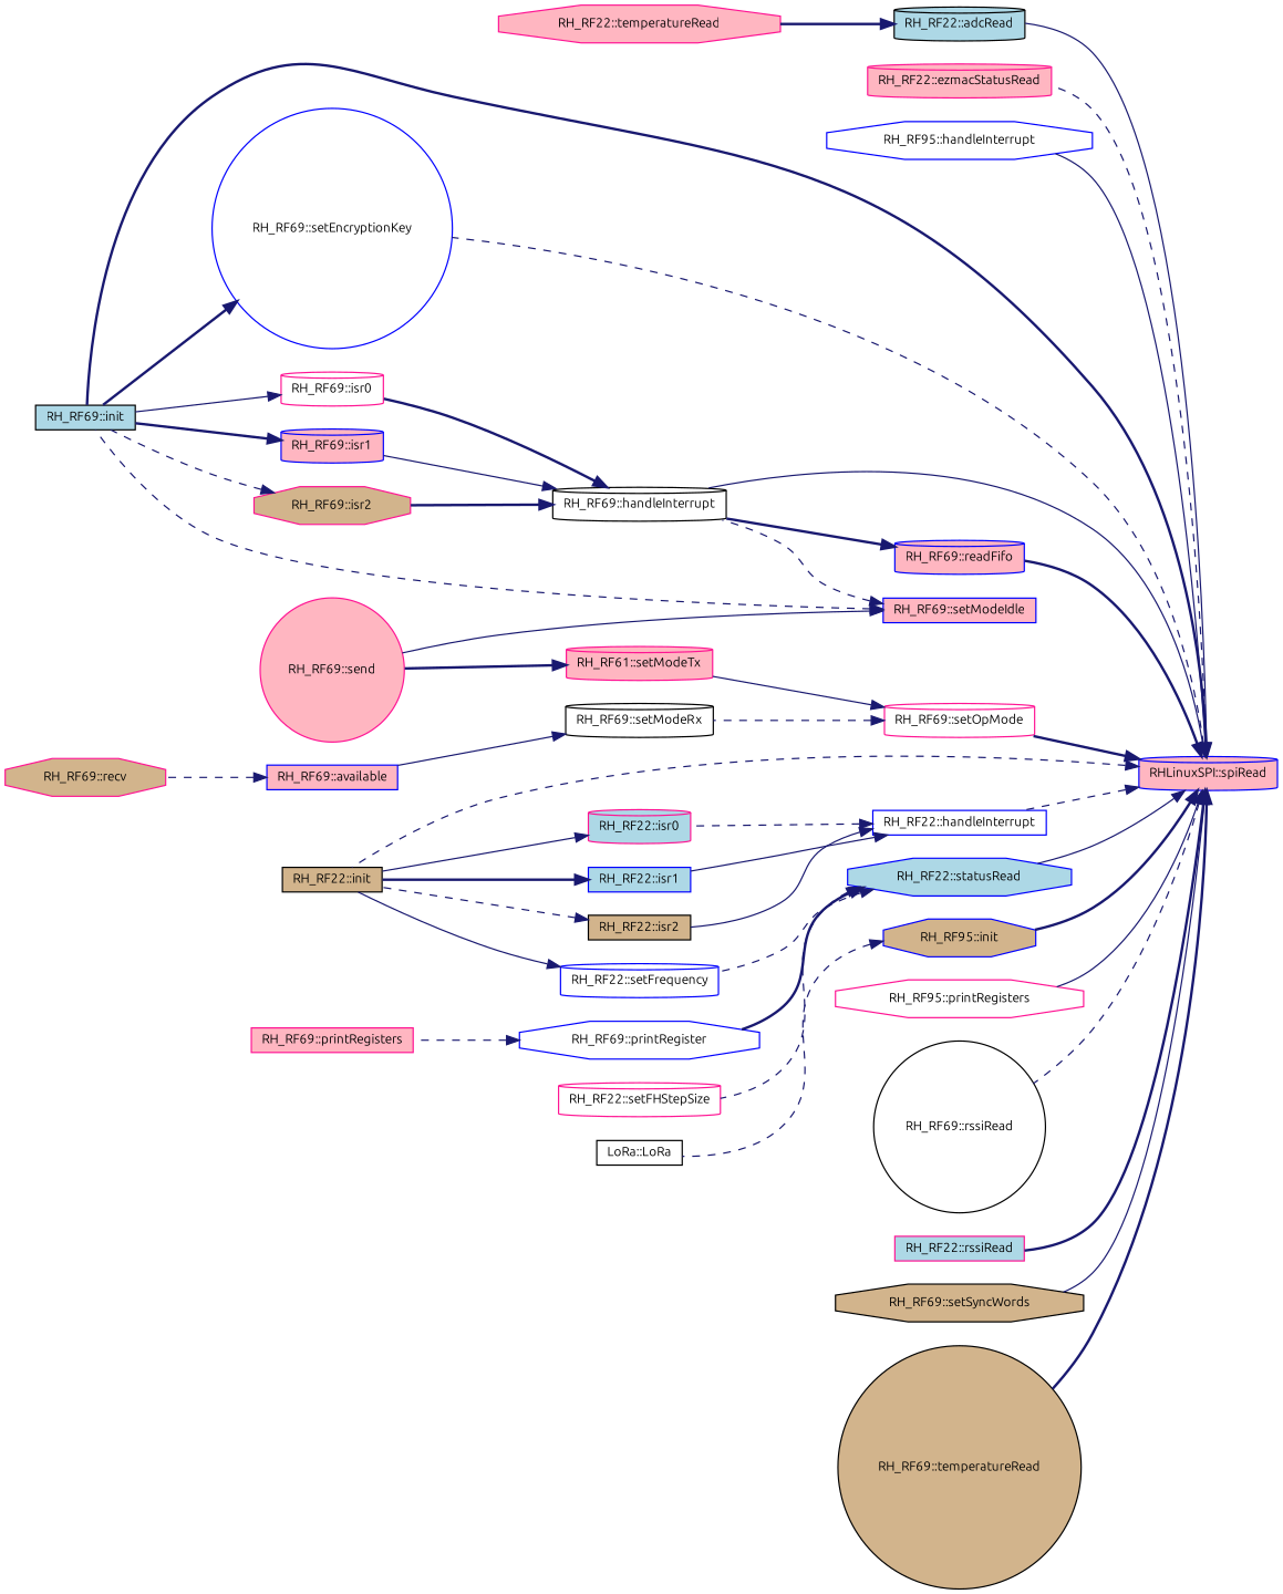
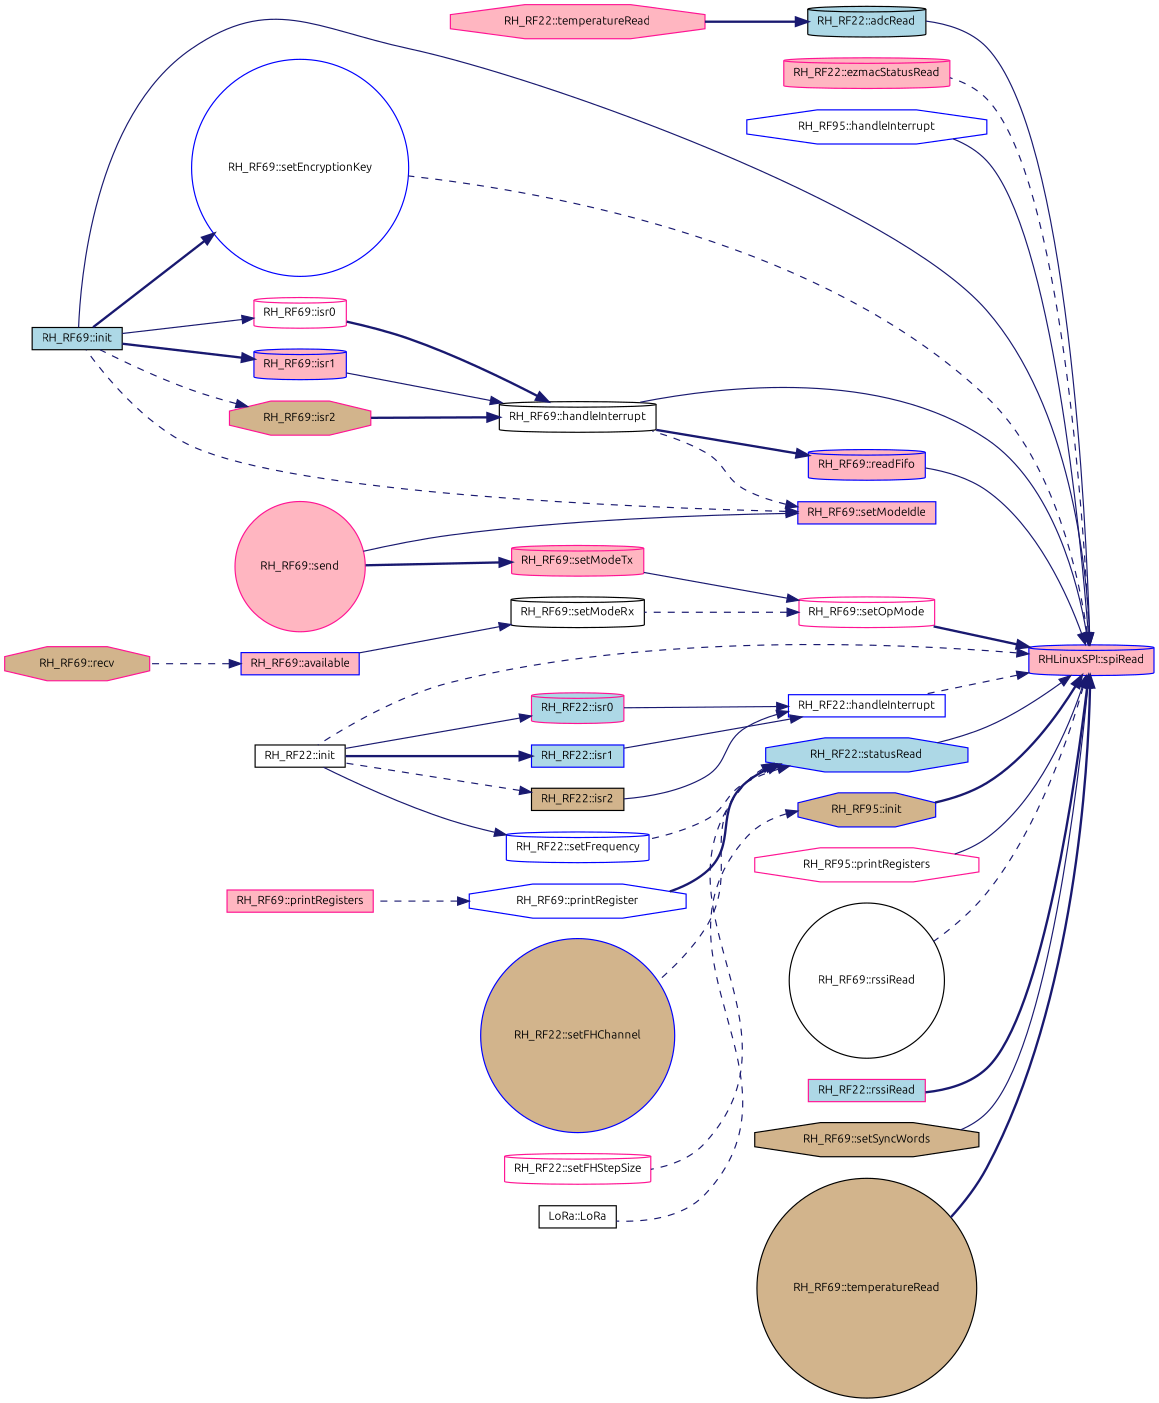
  digraph {
    fontname=Ubuntu
    rankdir=RL
    node [color=blue fillcolor=white fontname=Ubuntu fontsize=10 shape=cylinder style=filled]
    edge [color=midnightblue dir=back fontname=Ubuntu fontsize=10 labelfontname=Helvetica labelfontsize=10 style=solid]
    n1 [fillcolor=lightpink fontcolor=black height=0.2 label="RHLinuxSPI::spiRead" width=0.4]
    n2 [color=black fillcolor=lightblue height=0.2 label="RH_RF22::adcRead" width=0.4]
    n3 [color=deeppink fillcolor=lightpink height=0.2 label="RH_RF22::ezmacStatusRead" width=0.4]
    n4 [height=0.2 label="RH_RF95::handleInterrupt" shape=octagon width=0.4]
    n5 [color=black height=0.2 label="RH_RF69::handleInterrupt" width=0.4]
    n6 [color=black fillcolor=lightblue height=0.2 label="RH_RF69::init" shape=box width=0.4]
    n7 [height=0.2 label="RH_RF22::handleInterrupt" shape=box width=0.4]
-   n8 [color=black fillcolor=tan height=0.2 label="RH_RF22::init" shape=box width=0.4]
+   n8 [color=black height=0.2 label="RH_RF22::init" shape=box width=0.4]
    n9 [fillcolor=tan height=0.2 label="RH_RF95::init" shape=octagon width=0.4]
    n10 [color=deeppink height=0.2 label="RH_RF95::printRegisters" shape=octagon width=0.4]
    n11 [fillcolor=lightpink height=0.2 label="RH_RF69::readFifo" width=0.4]
    n12 [color=black height=0.2 label="RH_RF69::rssiRead" shape=circle width=0.4]
    n13 [color=deeppink fillcolor=lightblue height=0.2 label="RH_RF22::rssiRead" shape=box width=0.4]
    n14 [height=0.2 label="RH_RF69::setEncryptionKey" shape=circle width=0.4]
    n15 [color=deeppink height=0.2 label="RH_RF69::setOpMode" width=0.4]
    n16 [color=black fillcolor=tan height=0.2 label="RH_RF69::setSyncWords" shape=octagon width=0.4]
    n17 [fillcolor=lightblue height=0.2 label="RH_RF22::statusRead" shape=octagon width=0.4]
    n18 [color=black fillcolor=tan height=0.2 label="RH_RF69::temperatureRead" shape=circle width=0.4]
    n19 [color=deeppink fillcolor=lightpink height=0.2 label="RH_RF22::temperatureRead" shape=octagon width=0.4]
    n20 [color=deeppink height=0.2 label="RH_RF69::isr0" width=0.4]
    n21 [fillcolor=lightpink height=0.2 label="RH_RF69::isr1" width=0.4]
    n22 [color=deeppink fillcolor=tan height=0.2 label="RH_RF69::isr2" shape=octagon width=0.4]
    n23 [color=deeppink fillcolor=lightblue height=0.2 label="RH_RF22::isr0" width=0.4]
    n24 [fillcolor=lightblue height=0.2 label="RH_RF22::isr1" shape=box width=0.4]
    n25 [color=black fillcolor=tan height=0.2 label="RH_RF22::isr2" shape=box width=0.4]
    n26 [color=black height=0.2 label="LoRa::LoRa" shape=box width=0.4]
    n27 [height=0.2 label="RH_RF69::printRegister" shape=octagon width=0.4]
    n28 [color=deeppink fillcolor=lightpink height=0.2 label="RH_RF69::printRegisters" shape=box width=0.4]
    n29 [color=black height=0.2 label="RH_RF69::setModeRx" width=0.4]
-   n30 [color=deeppink fillcolor=lightpink height=0.2 label="RH_RF61::setModeTx" width=0.4]
+   n30 [color=deeppink fillcolor=lightpink height=0.2 label="RH_RF69::setModeTx" width=0.4]
+   n31 [fillcolor=tan height=0.2 label="RH_RF22::setFHChannel" shape=circle width=0.4]
    n32 [color=deeppink height=0.2 label="RH_RF22::setFHStepSize" width=0.4]
    n33 [height=0.2 label="RH_RF22::setFrequency" width=0.4]
    n34 [fillcolor=lightpink height=0.2 label="RH_RF69::setModeIdle" shape=box width=0.4]
    n35 [color=deeppink fillcolor=lightpink height=0.2 label="RH_RF69::send" shape=circle width=0.4]
    n36 [fillcolor=lightpink height=0.2 label="RH_RF69::available" shape=box width=0.4]
    n37 [color=deeppink fillcolor=tan height=0.2 label="RH_RF69::recv" shape=octagon width=0.4]
    n1 -> n2
    n1 -> n3 [style=dashed]
    n1 -> n4
    n1 -> n5
-   n1 -> n6 [style=bold]
+   n1 -> n6
    n1 -> n7 [style=dashed]
    n1 -> n8 [style=dashed]
    n1 -> n9 [style=bold]
    n1 -> n10
-   n1 -> n11 [style=bold]
+   n1 -> n11
    n1 -> n12 [style=dashed]
    n1 -> n13 [style=bold]
    n1 -> n14 [style=dashed]
    n1 -> n15 [style=bold]
    n1 -> n16
    n1 -> n17
    n1 -> n18 [style=bold]
    n2 -> n19 [style=bold]
    n5 -> n20 [style=bold]
    n5 -> n21
    n5 -> n22 [style=bold]
-   n7 -> n23 [style=dashed]
+   n7 -> n23
    n7 -> n24
    n7 -> n25
    n9 -> n26 [style=dashed]
    n11 -> n5 [style=bold]
    n14 -> n6 [style=bold]
    n15 -> n29 [style=dashed]
    n15 -> n30
    n17 -> n27 [style=bold]
+   n17 -> n31 [style=dashed]
    n17 -> n32 [style=dashed]
    n17 -> n33 [style=dashed]
    n20 -> n6
    n21 -> n6 [style=bold]
    n22 -> n6 [style=dashed]
    n23 -> n8
    n24 -> n8 [style=bold]
    n25 -> n8 [style=dashed]
    n27 -> n28 [style=dashed]
    n29 -> n36
    n30 -> n35 [style=bold]
    n33 -> n8
    n34 -> n5 [style=dashed]
    n34 -> n6 [style=dashed]
    n34 -> n35
    n36 -> n37 [style=dashed]
  }
